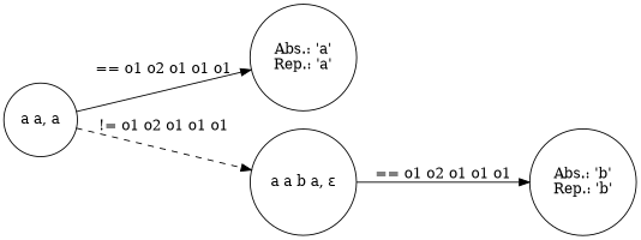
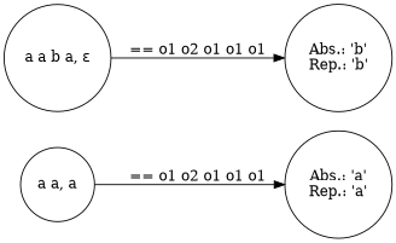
  digraph {
    rankdir=LR
    node [shape=circle]
    n1 [label="a a, a"]
    n2 [label="Abs.: 'a'\nRep.: 'a'"]
    n3 [label="a a b a, ε"]
    n4 [label="Abs.: 'b'\nRep.: 'b'"]
    n1 -> n2 [label="== o1 o2 o1 o1 o1"]
-   n1 -> n3 [label="!= o1 o2 o1 o1 o1" style=dashed]
    n3 -> n4 [label="== o1 o2 o1 o1 o1"]
  }
